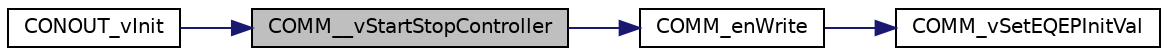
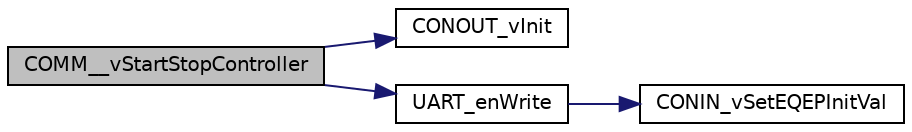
  digraph {
    rankdir=LR
    node [color=black fillcolor=white fontname=Helvetica fontsize=10 shape=record style=filled]
    edge [color=midnightblue fontname=Helvetica fontsize=10 labelfontname=Helvetica labelfontsize=10 style=solid]
    n1 [fillcolor=grey75 fontcolor=black height=0.2 label=COMM__vStartStopController width=0.4]
    n2 [height=0.2 label=CONOUT_vInit width=0.4]
-   n3 [height=0.2 label=COMM_enWrite width=0.4]
-   n4 [height=0.2 label=COMM_vSetEQEPInitVal width=0.4]
-   n2 -> n1
+   n3 [height=0.2 label=UART_enWrite width=0.4]
+   n4 [height=0.2 label=CONIN_vSetEQEPInitVal width=0.4]
+   n1 -> n2
    n1 -> n3
    n3 -> n4
  }
